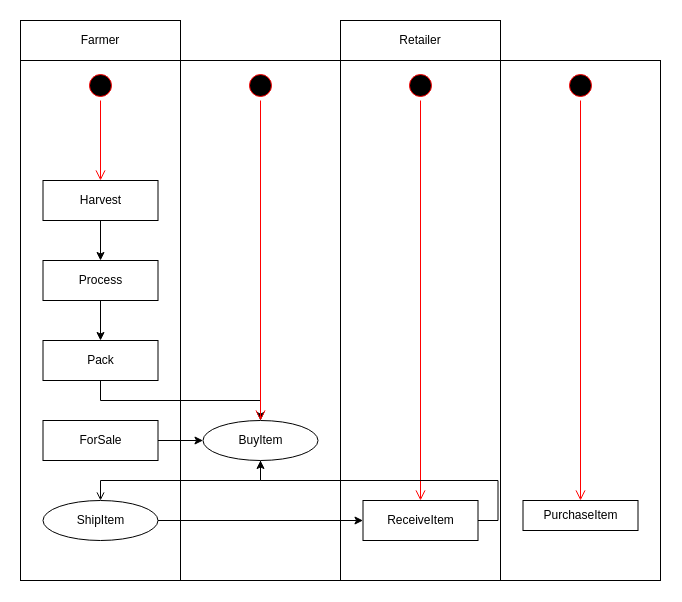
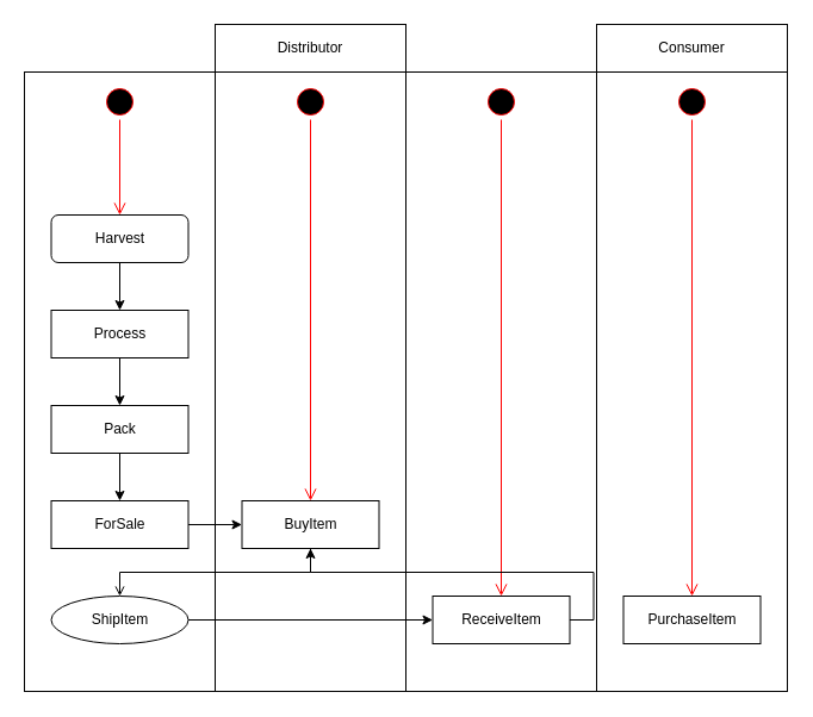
  <mxCell id="0" />
  <mxCell id="1" parent="0" />
  <mxCell id="2" value="" style="rounded=0;whiteSpace=wrap;html=1;" parent="1" vertex="1"><mxGeometry x="500" y="60" width="160" height="520" as="geometry" /></mxCell>
  <mxCell id="3" value="" style="rounded=0;whiteSpace=wrap;html=1;" parent="1" vertex="1"><mxGeometry x="340" y="60" width="160" height="520" as="geometry" /></mxCell>
  <mxCell id="4" value="" style="rounded=0;whiteSpace=wrap;html=1;" parent="1" vertex="1"><mxGeometry x="180" y="60" width="160" height="520" as="geometry" /></mxCell>
  <mxCell id="5" value="" style="rounded=0;whiteSpace=wrap;html=1;" parent="1" vertex="1"><mxGeometry x="20" y="60" width="160" height="520" as="geometry" /></mxCell>
- <mxCell id="6" value="Farmer" style="rounded=0;whiteSpace=wrap;html=1;" parent="1" vertex="1"><mxGeometry x="20" y="20" width="160" height="40" as="geometry" /></mxCell>
- <mxCell id="8" value="Retailer" style="rounded=0;whiteSpace=wrap;html=1;" parent="1" vertex="1"><mxGeometry x="340" y="20" width="160" height="40" as="geometry" /></mxCell>
+ <mxCell id="7" value="Distributor" style="rounded=0;whiteSpace=wrap;html=1;" parent="1" vertex="1"><mxGeometry x="180" y="20" width="160" height="40" as="geometry" /></mxCell>
+ <mxCell id="9" value="Consumer" style="rounded=0;whiteSpace=wrap;html=1;" parent="1" vertex="1"><mxGeometry x="500" y="20" width="160" height="40" as="geometry" /></mxCell>
  <mxCell id="10" value="" style="ellipse;html=1;shape=startState;fillColor=#000000;strokeColor=#ff0000;" parent="1" vertex="1"><mxGeometry x="85" y="70" width="30" height="30" as="geometry" /></mxCell>
  <mxCell id="11" value="" style="edgeStyle=orthogonalEdgeStyle;html=1;verticalAlign=bottom;endArrow=open;endSize=8;strokeColor=#ff0000;entryX=0.5;entryY=0;entryDx=0;entryDy=0;" parent="1" source="10" target="13" edge="1"><mxGeometry relative="1" as="geometry"><mxPoint x="100" y="190" as="targetPoint" /></mxGeometry></mxCell>
  <mxCell id="12" style="edgeStyle=orthogonalEdgeStyle;rounded=0;orthogonalLoop=1;jettySize=auto;html=1;exitX=0.5;exitY=1;exitDx=0;exitDy=0;entryX=0.5;entryY=0;entryDx=0;entryDy=0;" parent="1" source="13" target="15" edge="1"><mxGeometry relative="1" as="geometry" /></mxCell>
- <mxCell id="13" value="Harvest" style="html=1;" parent="1" vertex="1"><mxGeometry x="42.5" y="180" width="115" height="40" as="geometry" /></mxCell>
+ <mxCell id="13" value="Harvest" style="html=1;rounded=1;" parent="1" vertex="1"><mxGeometry x="42.5" y="180" width="115" height="40" as="geometry" /></mxCell>
  <mxCell id="14" style="edgeStyle=orthogonalEdgeStyle;rounded=0;orthogonalLoop=1;jettySize=auto;html=1;exitX=0.5;exitY=1;exitDx=0;exitDy=0;entryX=0.5;entryY=0;entryDx=0;entryDy=0;" parent="1" source="15" target="17" edge="1"><mxGeometry relative="1" as="geometry" /></mxCell>
  <mxCell id="15" value="Process" style="html=1;" parent="1" vertex="1"><mxGeometry x="42.5" y="260" width="115" height="40" as="geometry" /></mxCell>
- <mxCell id="16" style="edgeStyle=orthogonalEdgeStyle;rounded=0;orthogonalLoop=1;jettySize=auto;html=1;exitX=0.5;exitY=1;exitDx=0;exitDy=0;" parent="1" source="17" target="23" edge="1"><mxGeometry relative="1" as="geometry" /></mxCell>
+ <mxCell id="16" style="edgeStyle=orthogonalEdgeStyle;rounded=0;orthogonalLoop=1;jettySize=auto;html=1;exitX=0.5;exitY=1;exitDx=0;exitDy=0;entryX=0.5;entryY=0;entryDx=0;entryDy=0;" parent="1" source="17" target="19" edge="1"><mxGeometry relative="1" as="geometry" /></mxCell>
  <mxCell id="17" value="Pack" style="html=1;" parent="1" vertex="1"><mxGeometry x="42.5" y="340" width="115" height="40" as="geometry" /></mxCell>
  <mxCell id="18" style="edgeStyle=orthogonalEdgeStyle;rounded=0;orthogonalLoop=1;jettySize=auto;html=1;exitX=1;exitY=0.5;exitDx=0;exitDy=0;entryX=0;entryY=0.5;entryDx=0;entryDy=0;" parent="1" source="19" target="23" edge="1"><mxGeometry relative="1" as="geometry" /></mxCell>
  <mxCell id="19" value="ForSale" style="html=1;" parent="1" vertex="1"><mxGeometry x="42.5" y="420" width="115" height="40" as="geometry" /></mxCell>
  <mxCell id="20" value="" style="ellipse;html=1;shape=startState;fillColor=#000000;strokeColor=#ff0000;" parent="1" vertex="1"><mxGeometry x="245" y="70" width="30" height="30" as="geometry" /></mxCell>
  <mxCell id="21" value="" style="edgeStyle=orthogonalEdgeStyle;html=1;verticalAlign=bottom;endArrow=open;endSize=8;strokeColor=#ff0000;entryX=0.5;entryY=0;entryDx=0;entryDy=0;" parent="1" source="20" target="23" edge="1"><mxGeometry relative="1" as="geometry"><mxPoint x="260" y="180" as="targetPoint" /></mxGeometry></mxCell>
  <mxCell id="22" style="edgeStyle=orthogonalEdgeStyle;rounded=0;orthogonalLoop=1;jettySize=auto;html=1;exitX=0.5;exitY=1;exitDx=0;exitDy=0;entryX=0.5;entryY=0;entryDx=0;entryDy=0;endArrow=open;" edge="1" parent="1" source="23" target="25"><mxGeometry relative="1" as="geometry"><Array as="points"><mxPoint x="260" y="480" /><mxPoint x="100" y="480" /></Array></mxGeometry></mxCell>
- <mxCell id="23" value="BuyItem" style="ellipse;html=1;" parent="1" vertex="1"><mxGeometry x="202.5" y="420" width="115" height="40" as="geometry" /></mxCell>
+ <mxCell id="23" value="BuyItem" style="html=1;" parent="1" vertex="1"><mxGeometry x="202.5" y="420" width="115" height="40" as="geometry" /></mxCell>
  <mxCell id="24" style="edgeStyle=orthogonalEdgeStyle;rounded=0;orthogonalLoop=1;jettySize=auto;html=1;exitX=1;exitY=0.5;exitDx=0;exitDy=0;entryX=0;entryY=0.5;entryDx=0;entryDy=0;" parent="1" source="25" target="29" edge="1"><mxGeometry relative="1" as="geometry" /></mxCell>
  <mxCell id="25" value="ShipItem" style="ellipse;html=1;" parent="1" vertex="1"><mxGeometry x="42.5" y="500" width="115" height="40" as="geometry" /></mxCell>
  <mxCell id="26" value="" style="ellipse;html=1;shape=startState;fillColor=#000000;strokeColor=#ff0000;" parent="1" vertex="1"><mxGeometry x="405" y="70" width="30" height="30" as="geometry" /></mxCell>
  <mxCell id="27" value="" style="edgeStyle=orthogonalEdgeStyle;html=1;verticalAlign=bottom;endArrow=open;endSize=8;strokeColor=#ff0000;entryX=0.5;entryY=0;entryDx=0;entryDy=0;" parent="1" source="26" target="29" edge="1"><mxGeometry relative="1" as="geometry"><mxPoint x="420" y="160" as="targetPoint" /></mxGeometry></mxCell>
  <mxCell id="28" style="edgeStyle=orthogonalEdgeStyle;rounded=0;orthogonalLoop=1;jettySize=auto;html=1;exitX=1;exitY=0.5;exitDx=0;exitDy=0;" parent="1" source="29" target="23" edge="1"><mxGeometry relative="1" as="geometry" /></mxCell>
  <mxCell id="29" value="ReceiveItem" style="html=1;" parent="1" vertex="1"><mxGeometry x="362.5" y="500" width="115" height="40" as="geometry" /></mxCell>
  <mxCell id="30" value="" style="ellipse;html=1;shape=startState;fillColor=#000000;strokeColor=#ff0000;" parent="1" vertex="1"><mxGeometry x="565" y="70" width="30" height="30" as="geometry" /></mxCell>
  <mxCell id="31" value="" style="edgeStyle=orthogonalEdgeStyle;html=1;verticalAlign=bottom;endArrow=open;endSize=8;strokeColor=#ff0000;entryX=0.5;entryY=0;entryDx=0;entryDy=0;" parent="1" source="30" target="32" edge="1"><mxGeometry relative="1" as="geometry"><mxPoint x="580" y="160" as="targetPoint" /></mxGeometry></mxCell>
- <mxCell id="32" value="PurchaseItem" style="html=1;" parent="1" vertex="1"><mxGeometry x="522.5" y="500" width="115" height="30" as="geometry" /></mxCell>
+ <mxCell id="32" value="PurchaseItem" style="html=1;" parent="1" vertex="1"><mxGeometry x="522.5" y="500" width="115" height="40" as="geometry" /></mxCell>
